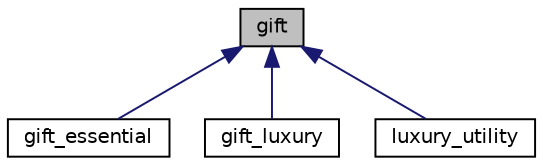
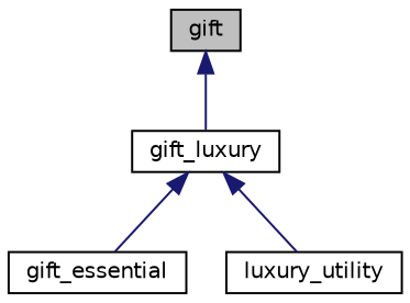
  digraph {
    node [color=black fillcolor=white fontname=Helvetica fontsize=10 shape=record style=filled]
    edge [color=midnightblue dir=back fontname=Helvetica fontsize=10 labelfontname=Helvetica labelfontsize=10 style=solid]
    n1 [fillcolor=grey75 fontcolor=black height=0.2 label=gift width=0.4]
    n2 [height=0.2 label=gift_essential width=0.4]
    n3 [height=0.2 label=gift_luxury width=0.4]
    n4 [height=0.2 label=luxury_utility width=0.4]
-   n1 -> n2
+   n3 -> n2
    n1 -> n3
-   n1 -> n4
+   n3 -> n4
  }
